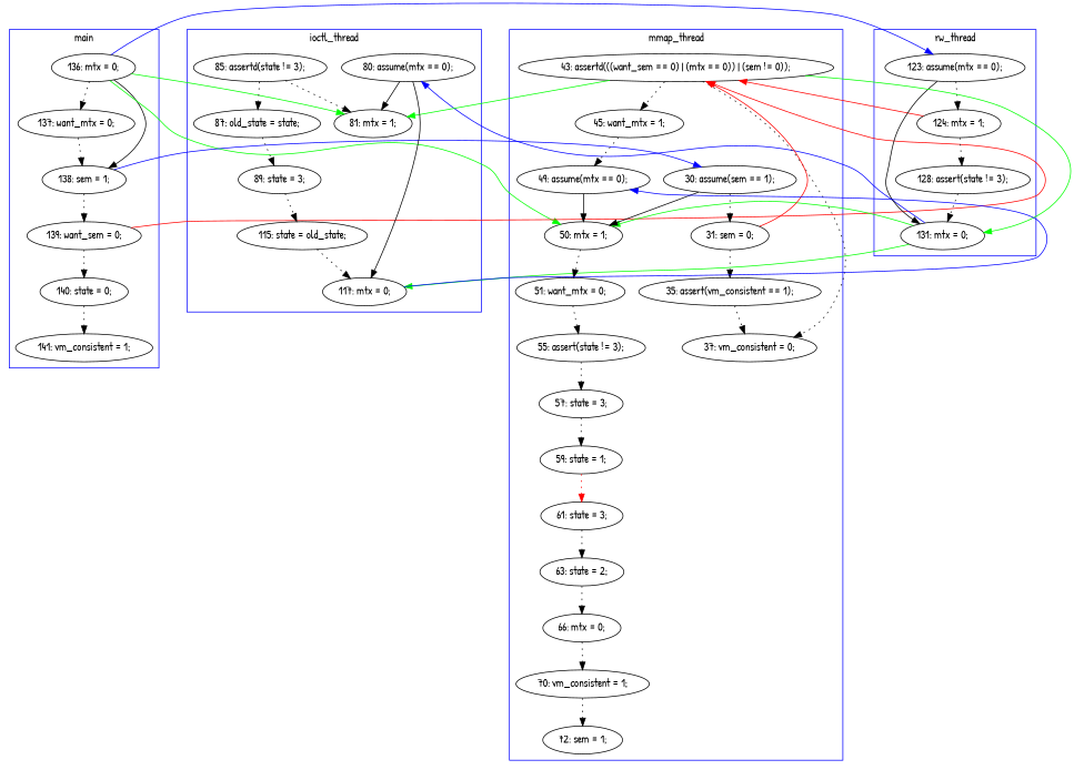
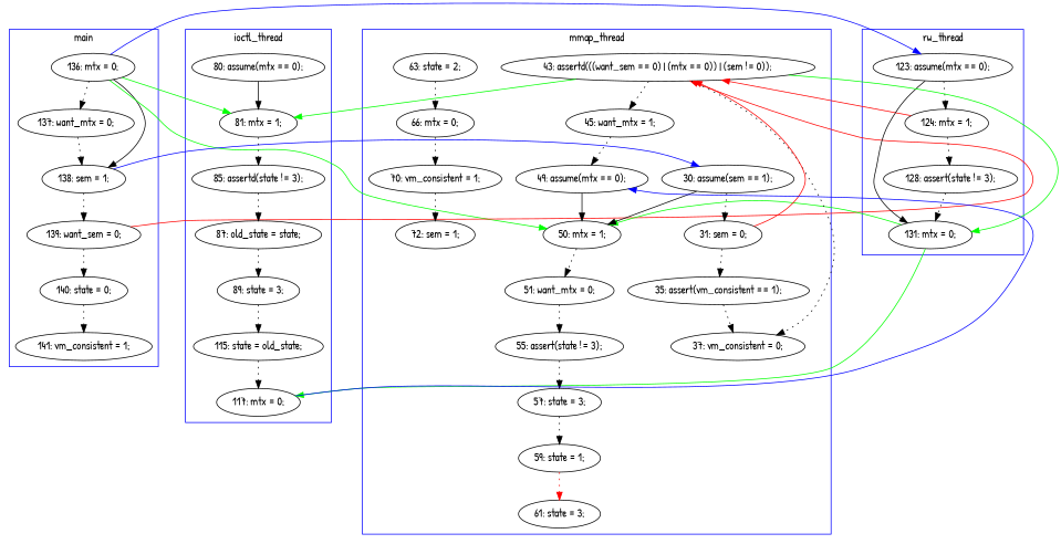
  digraph {
    fontname="Patrick Hand"
    node [fontname="Patrick Hand"]
    edge [color=black fontname="Patrick Hand" style=dotted]
    n1 [label="136: mtx = 0;"]
    n2 [label="137: want_mtx = 0;"]
    n3 [label="140: state = 0;"]
    n4 [label="141: vm_consistent = 1;"]
    n5 [label="139: want_sem = 0;"]
    n6 [label="138: sem = 1;"]
    n7 [label="131: mtx = 0;"]
    n8 [label="124: mtx = 1;"]
    n9 [label="128: assert(state != 3);"]
    n10 [label="123: assume(mtx == 0);"]
    n11 [label="70: vm_consistent = 1;"]
    n12 [label="72: sem = 1;"]
    n13 [label="51: want_mtx = 0;"]
    n14 [label="55: assert(state != 3);"]
    n15 [label="30: assume(sem == 1);"]
    n16 [label="50: mtx = 1;"]
    n17 [label="43: assertd(((want_sem == 0) | (mtx == 0)) | (sem != 0));"]
    n18 [label="61: state = 3;"]
    n19 [label="63: state = 2;"]
    n20 [label="31: sem = 0;"]
    n21 [label="66: mtx = 0;"]
    n22 [label="45: want_mtx = 1;"]
    n23 [label="37: vm_consistent = 0;"]
    n24 [label="35: assert(vm_consistent == 1);"]
    n25 [label="57: state = 3;"]
    n26 [label="59: state = 1;"]
    n27 [label="49: assume(mtx == 0);"]
    n28 [label="81: mtx = 1;"]
    n29 [label="80: assume(mtx == 0);"]
    n30 [label="117: mtx = 0;"]
    n31 [label="89: state = 3;"]
    n32 [label="115: state = old_state;"]
    n33 [label="85: assertd(state != 3);"]
    n34 [label="87: old_state = state;"]
    subgraph cluster_1 {
      color=blue
      label=main
      n1
      n2
      n3
      n4
      n5
      n6
    }
    subgraph cluster_2 {
      color=blue
      label=rw_thread
      n7
      n8
      n9
      n10
    }
    subgraph cluster_3 {
      color=blue
      label=mmap_thread
      n11
      n12
      n13
      n14
      n15
      n16
      n17
      n18
      n19
      n20
      n21
      n22
      n23
      n24
      n25
      n26
      n27
    }
    subgraph cluster_4 {
      color=blue
      label=ioctl_thread
      n28
      n29
      n30
      n31
      n32
      n33
      n34
    }
    n1 -> n2
    n1 -> n6 [color=Black style=""]
    n1 -> n10 [color=Blue constraint=false style=""]
    n1 -> n16 [color=Green constraint=false style=""]
    n1 -> n28 [color=Green constraint=false style=""]
    n2 -> n6
    n3 -> n4
    n5 -> n3
    n5 -> n17 [color=Red constraint=false style=""]
    n6 -> n5
    n6 -> n15 [color=Blue constraint=false style=""]
    n7 -> n16 [color=Green constraint=false style=""]
-   n7 -> n29 [color=Blue constraint=false style=""]
    n7 -> n30 [color=Green constraint=false style=""]
    n8 -> n9
    n8 -> n17 [color=Red constraint=false style=""]
    n9 -> n7
    n10 -> n7 [color=Black style=""]
    n10 -> n8
    n11 -> n12
    n13 -> n14
    n14 -> n25
    n15 -> n16 [color=Black style=""]
    n15 -> n20
    n16 -> n13
    n17 -> n7 [color=Green constraint=false style=""]
    n17 -> n22
    n17 -> n23
    n17 -> n28 [color=Green constraint=false style=""]
-   n18 -> n19
    n19 -> n21
    n20 -> n17 [color=Red constraint=false style=""]
    n20 -> n24
    n21 -> n11
    n22 -> n27
    n24 -> n23
    n25 -> n26
    n26 -> n18 [color=Red]
    n27 -> n16 [color=Black style=""]
-   n33 -> n28
+   n28 -> n33
    n29 -> n28 [color=Black style=""]
-   n29 -> n30 [color=Black style=""]
    n30 -> n27 [color=Blue constraint=false style=""]
    n31 -> n32
    n32 -> n30
    n33 -> n34
    n34 -> n31
  }
